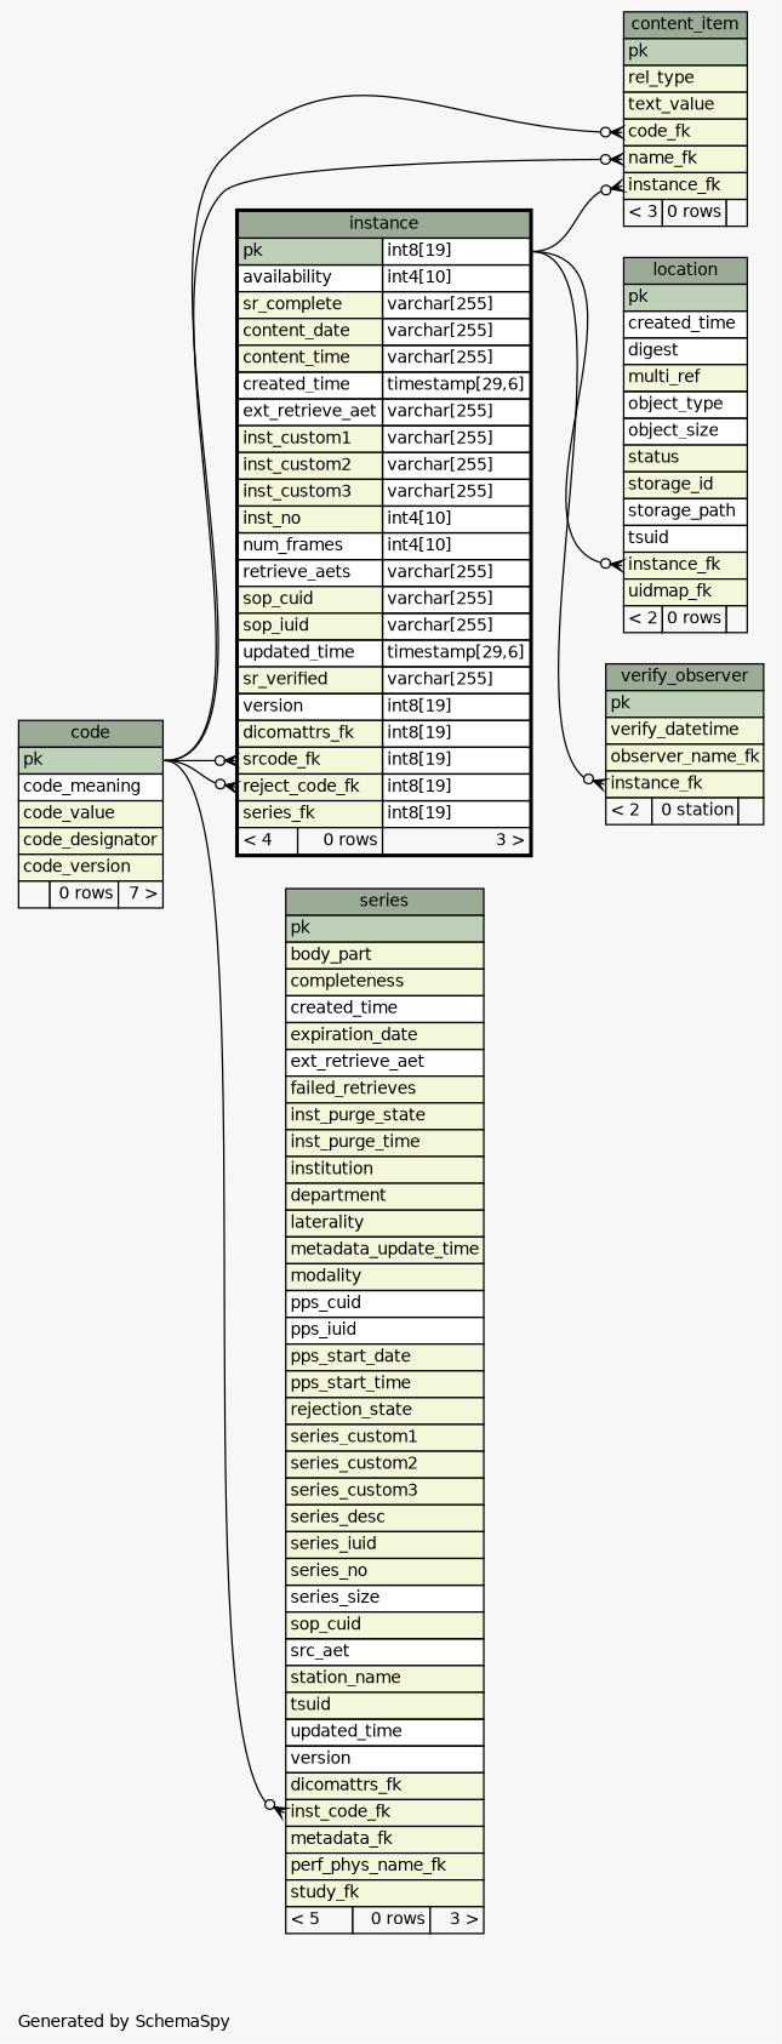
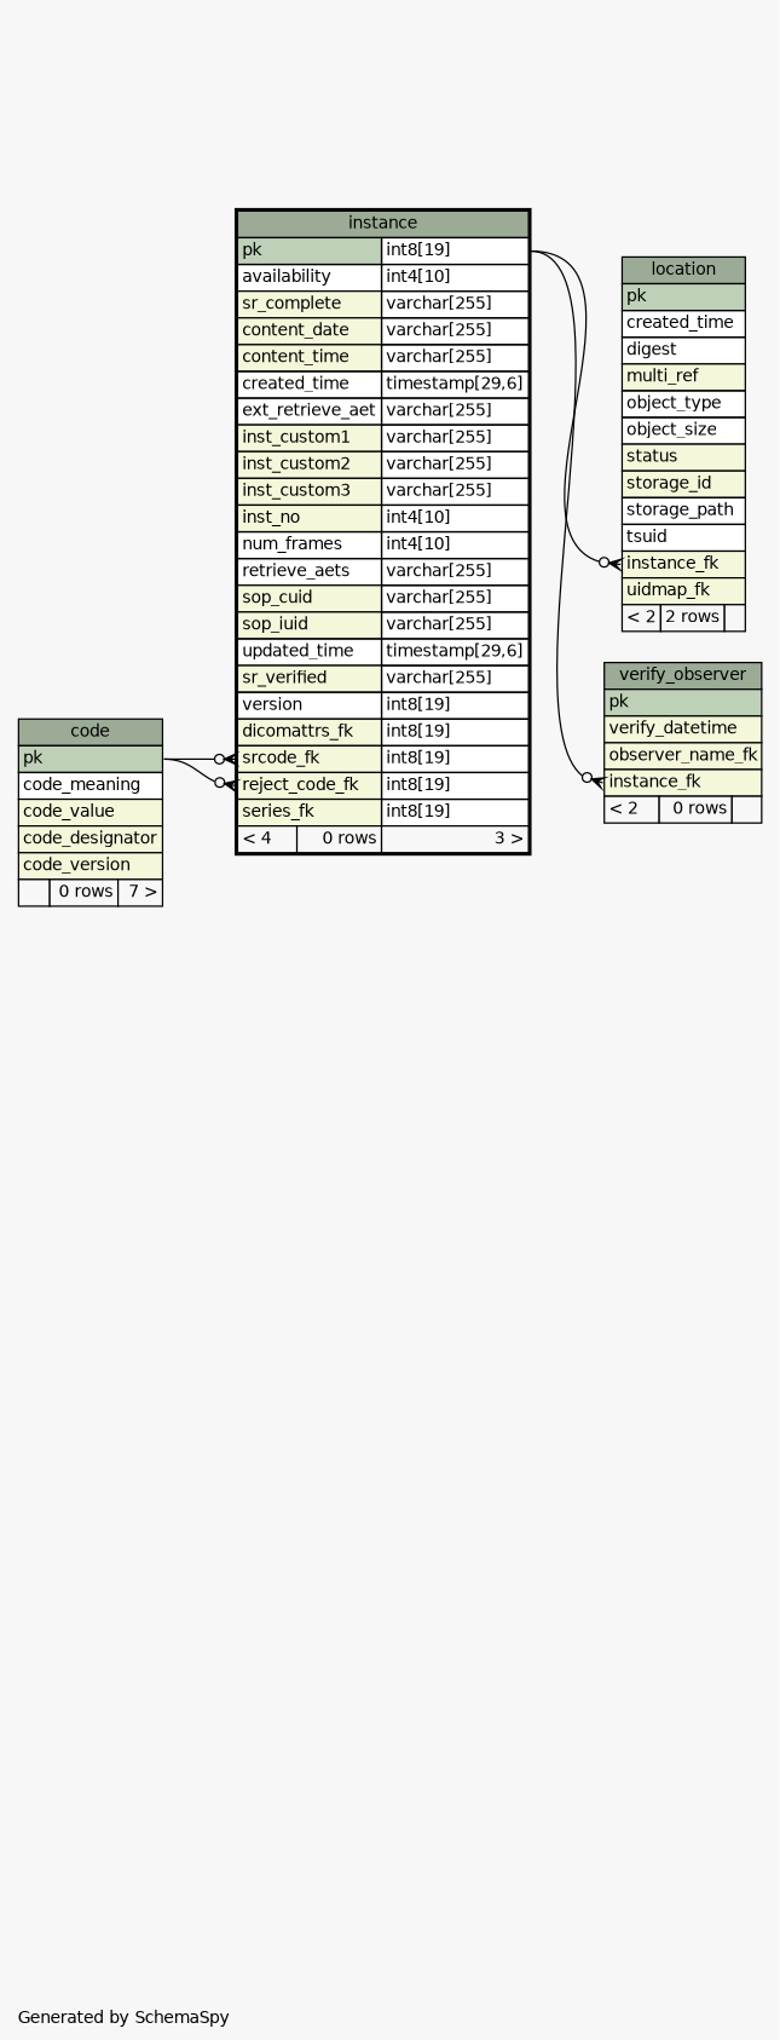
  digraph {
    bgcolor="#f7f7f7"
    fontname=Helvetica
    fontsize=11
    label="\nGenerated by SchemaSpy"
    labeljust=l
    nodesep=0.18
    rankdir=RL
    ranksep=0.46
    node [fontname=Helvetica fontsize=11 shape=plaintext]
    edge [arrowhead=none arrowsize=0.8 arrowtail=crowodot dir=back headport="pk:e" tailport="instance_fk:w"]
-   n1 [label=<     <TABLE BORDER="0" CELLBORDER="1" CELLSPACING="0" BGCOLOR="#ffffff">       <TR><TD COLSPAN="3" BGCOLOR="#9bab96" ALIGN="CENTER">content_item</TD></TR>       <TR><TD PORT="pk" COLSPAN="3" BGCOLOR="#bed1b8" ALIGN="LEFT">pk</TD></TR>       <TR><TD PORT="rel_type" COLSPAN="3" BGCOLOR="#f4f7da" ALIGN="LEFT">rel_type</TD></TR>       <TR><TD PORT="text_value" COLSPAN="3" BGCOLOR="#f4f7da" ALIGN="LEFT">text_value</TD></TR>       <TR><TD PORT="code_fk" COLSPAN="3" BGCOLOR="#f4f7da" ALIGN="LEFT">code_fk</TD></TR>       <TR><TD PORT="name_fk" COLSPAN="3" BGCOLOR="#f4f7da" ALIGN="LEFT">name_fk</TD></TR>       <TR><TD PORT="instance_fk" COLSPAN="3" BGCOLOR="#f4f7da" ALIGN="LEFT">instance_fk</TD></TR>       <TR><TD ALIGN="LEFT" BGCOLOR="#f7f7f7">&lt; 3</TD><TD ALIGN="RIGHT" BGCOLOR="#f7f7f7">0 rows</TD><TD ALIGN="RIGHT" BGCOLOR="#f7f7f7">  </TD></TR>     </TABLE>>]
    n2 [label=<     <TABLE BORDER="0" CELLBORDER="1" CELLSPACING="0" BGCOLOR="#ffffff">       <TR><TD COLSPAN="3" BGCOLOR="#9bab96" ALIGN="CENTER">code</TD></TR>       <TR><TD PORT="pk" COLSPAN="3" BGCOLOR="#bed1b8" ALIGN="LEFT">pk</TD></TR>       <TR><TD PORT="code_meaning" COLSPAN="3" ALIGN="LEFT">code_meaning</TD></TR>       <TR><TD PORT="code_value" COLSPAN="3" BGCOLOR="#f4f7da" ALIGN="LEFT">code_value</TD></TR>       <TR><TD PORT="code_designator" COLSPAN="3" BGCOLOR="#f4f7da" ALIGN="LEFT">code_designator</TD></TR>       <TR><TD PORT="code_version" COLSPAN="3" BGCOLOR="#f4f7da" ALIGN="LEFT">code_version</TD></TR>       <TR><TD ALIGN="LEFT" BGCOLOR="#f7f7f7">  </TD><TD ALIGN="RIGHT" BGCOLOR="#f7f7f7">0 rows</TD><TD ALIGN="RIGHT" BGCOLOR="#f7f7f7">7 &gt;</TD></TR>     </TABLE>>]
    n3 [label=<     <TABLE BORDER="2" CELLBORDER="1" CELLSPACING="0" BGCOLOR="#ffffff">       <TR><TD COLSPAN="3" BGCOLOR="#9bab96" ALIGN="CENTER">instance</TD></TR>       <TR><TD PORT="pk" COLSPAN="2" BGCOLOR="#bed1b8" ALIGN="LEFT">pk</TD><TD PORT="pk.type" ALIGN="LEFT">int8[19]</TD></TR>       <TR><TD PORT="availability" COLSPAN="2" ALIGN="LEFT">availability</TD><TD PORT="availability.type" ALIGN="LEFT">int4[10]</TD></TR>       <TR><TD PORT="sr_complete" COLSPAN="2" BGCOLOR="#f4f7da" ALIGN="LEFT">sr_complete</TD><TD PORT="sr_complete.type" ALIGN="LEFT">varchar[255]</TD></TR>       <TR><TD PORT="content_date" COLSPAN="2" BGCOLOR="#f4f7da" ALIGN="LEFT">content_date</TD><TD PORT="content_date.type" ALIGN="LEFT">varchar[255]</TD></TR>       <TR><TD PORT="content_time" COLSPAN="2" BGCOLOR="#f4f7da" ALIGN="LEFT">content_time</TD><TD PORT="content_time.type" ALIGN="LEFT">varchar[255]</TD></TR>       <TR><TD PORT="created_time" COLSPAN="2" ALIGN="LEFT">created_time</TD><TD PORT="created_time.type" ALIGN="LEFT">timestamp[29,6]</TD></TR>       <TR><TD PORT="ext_retrieve_aet" COLSPAN="2" ALIGN="LEFT">ext_retrieve_aet</TD><TD PORT="ext_retrieve_aet.type" ALIGN="LEFT">varchar[255]</TD></TR>       <TR><TD PORT="inst_custom1" COLSPAN="2" BGCOLOR="#f4f7da" ALIGN="LEFT">inst_custom1</TD><TD PORT="inst_custom1.type" ALIGN="LEFT">varchar[255]</TD></TR>       <TR><TD PORT="inst_custom2" COLSPAN="2" BGCOLOR="#f4f7da" ALIGN="LEFT">inst_custom2</TD><TD PORT="inst_custom2.type" ALIGN="LEFT">varchar[255]</TD></TR>       <TR><TD PORT="inst_custom3" COLSPAN="2" BGCOLOR="#f4f7da" ALIGN="LEFT">inst_custom3</TD><TD PORT="inst_custom3.type" ALIGN="LEFT">varchar[255]</TD></TR>       <TR><TD PORT="inst_no" COLSPAN="2" BGCOLOR="#f4f7da" ALIGN="LEFT">inst_no</TD><TD PORT="inst_no.type" ALIGN="LEFT">int4[10]</TD></TR>       <TR><TD PORT="num_frames" COLSPAN="2" ALIGN="LEFT">num_frames</TD><TD PORT="num_frames.type" ALIGN="LEFT">int4[10]</TD></TR>       <TR><TD PORT="retrieve_aets" COLSPAN="2" ALIGN="LEFT">retrieve_aets</TD><TD PORT="retrieve_aets.type" ALIGN="LEFT">varchar[255]</TD></TR>       <TR><TD PORT="sop_cuid" COLSPAN="2" BGCOLOR="#f4f7da" ALIGN="LEFT">sop_cuid</TD><TD PORT="sop_cuid.type" ALIGN="LEFT">varchar[255]</TD></TR>       <TR><TD PORT="sop_iuid" COLSPAN="2" BGCOLOR="#f4f7da" ALIGN="LEFT">sop_iuid</TD><TD PORT="sop_iuid.type" ALIGN="LEFT">varchar[255]</TD></TR>       <TR><TD PORT="updated_time" COLSPAN="2" ALIGN="LEFT">updated_time</TD><TD PORT="updated_time.type" ALIGN="LEFT">timestamp[29,6]</TD></TR>       <TR><TD PORT="sr_verified" COLSPAN="2" BGCOLOR="#f4f7da" ALIGN="LEFT">sr_verified</TD><TD PORT="sr_verified.type" ALIGN="LEFT">varchar[255]</TD></TR>       <TR><TD PORT="version" COLSPAN="2" ALIGN="LEFT">version</TD><TD PORT="version.type" ALIGN="LEFT">int8[19]</TD></TR>       <TR><TD PORT="dicomattrs_fk" COLSPAN="2" BGCOLOR="#f4f7da" ALIGN="LEFT">dicomattrs_fk</TD><TD PORT="dicomattrs_fk.type" ALIGN="LEFT">int8[19]</TD></TR>       <TR><TD PORT="srcode_fk" COLSPAN="2" BGCOLOR="#f4f7da" ALIGN="LEFT">srcode_fk</TD><TD PORT="srcode_fk.type" ALIGN="LEFT">int8[19]</TD></TR>       <TR><TD PORT="reject_code_fk" COLSPAN="2" BGCOLOR="#f4f7da" ALIGN="LEFT">reject_code_fk</TD><TD PORT="reject_code_fk.type" ALIGN="LEFT">int8[19]</TD></TR>       <TR><TD PORT="series_fk" COLSPAN="2" BGCOLOR="#f4f7da" ALIGN="LEFT">series_fk</TD><TD PORT="series_fk.type" ALIGN="LEFT">int8[19]</TD></TR>       <TR><TD ALIGN="LEFT" BGCOLOR="#f7f7f7">&lt; 4</TD><TD ALIGN="RIGHT" BGCOLOR="#f7f7f7">0 rows</TD><TD ALIGN="RIGHT" BGCOLOR="#f7f7f7">3 &gt;</TD></TR>     </TABLE>>]
-   n4 [label=<     <TABLE BORDER="0" CELLBORDER="1" CELLSPACING="0" BGCOLOR="#ffffff">       <TR><TD COLSPAN="3" BGCOLOR="#9bab96" ALIGN="CENTER">series</TD></TR>       <TR><TD PORT="pk" COLSPAN="3" BGCOLOR="#bed1b8" ALIGN="LEFT">pk</TD></TR>       <TR><TD PORT="body_part" COLSPAN="3" BGCOLOR="#f4f7da" ALIGN="LEFT">body_part</TD></TR>       <TR><TD PORT="completeness" COLSPAN="3" BGCOLOR="#f4f7da" ALIGN="LEFT">completeness</TD></TR>       <TR><TD PORT="created_time" COLSPAN="3" ALIGN="LEFT">created_time</TD></TR>       <TR><TD PORT="expiration_date" COLSPAN="3" BGCOLOR="#f4f7da" ALIGN="LEFT">expiration_date</TD></TR>       <TR><TD PORT="ext_retrieve_aet" COLSPAN="3" ALIGN="LEFT">ext_retrieve_aet</TD></TR>       <TR><TD PORT="failed_retrieves" COLSPAN="3" BGCOLOR="#f4f7da" ALIGN="LEFT">failed_retrieves</TD></TR>       <TR><TD PORT="inst_purge_state" COLSPAN="3" BGCOLOR="#f4f7da" ALIGN="LEFT">inst_purge_state</TD></TR>       <TR><TD PORT="inst_purge_time" COLSPAN="3" BGCOLOR="#f4f7da" ALIGN="LEFT">inst_purge_time</TD></TR>       <TR><TD PORT="institution" COLSPAN="3" BGCOLOR="#f4f7da" ALIGN="LEFT">institution</TD></TR>       <TR><TD PORT="department" COLSPAN="3" BGCOLOR="#f4f7da" ALIGN="LEFT">department</TD></TR>       <TR><TD PORT="laterality" COLSPAN="3" BGCOLOR="#f4f7da" ALIGN="LEFT">laterality</TD></TR>       <TR><TD PORT="metadata_update_time" COLSPAN="3" BGCOLOR="#f4f7da" ALIGN="LEFT">metadata_update_time</TD></TR>       <TR><TD PORT="modality" COLSPAN="3" BGCOLOR="#f4f7da" ALIGN="LEFT">modality</TD></TR>       <TR><TD PORT="pps_cuid" COLSPAN="3" ALIGN="LEFT">pps_cuid</TD></TR>       <TR><TD PORT="pps_iuid" COLSPAN="3" ALIGN="LEFT">pps_iuid</TD></TR>       <TR><TD PORT="pps_start_date" COLSPAN="3" BGCOLOR="#f4f7da" ALIGN="LEFT">pps_start_date</TD></TR>       <TR><TD PORT="pps_start_time" COLSPAN="3" BGCOLOR="#f4f7da" ALIGN="LEFT">pps_start_time</TD></TR>       <TR><TD PORT="rejection_state" COLSPAN="3" BGCOLOR="#f4f7da" ALIGN="LEFT">rejection_state</TD></TR>       <TR><TD PORT="series_custom1" COLSPAN="3" BGCOLOR="#f4f7da" ALIGN="LEFT">series_custom1</TD></TR>       <TR><TD PORT="series_custom2" COLSPAN="3" BGCOLOR="#f4f7da" ALIGN="LEFT">series_custom2</TD></TR>       <TR><TD PORT="series_custom3" COLSPAN="3" BGCOLOR="#f4f7da" ALIGN="LEFT">series_custom3</TD></TR>       <TR><TD PORT="series_desc" COLSPAN="3" BGCOLOR="#f4f7da" ALIGN="LEFT">series_desc</TD></TR>       <TR><TD PORT="series_iuid" COLSPAN="3" BGCOLOR="#f4f7da" ALIGN="LEFT">series_iuid</TD></TR>       <TR><TD PORT="series_no" COLSPAN="3" BGCOLOR="#f4f7da" ALIGN="LEFT">series_no</TD></TR>       <TR><TD PORT="series_size" COLSPAN="3" ALIGN="LEFT">series_size</TD></TR>       <TR><TD PORT="sop_cuid" COLSPAN="3" BGCOLOR="#f4f7da" ALIGN="LEFT">sop_cuid</TD></TR>       <TR><TD PORT="src_aet" COLSPAN="3" ALIGN="LEFT">src_aet</TD></TR>       <TR><TD PORT="station_name" COLSPAN="3" BGCOLOR="#f4f7da" ALIGN="LEFT">station_name</TD></TR>       <TR><TD PORT="tsuid" COLSPAN="3" BGCOLOR="#f4f7da" ALIGN="LEFT">tsuid</TD></TR>       <TR><TD PORT="updated_time" COLSPAN="3" ALIGN="LEFT">updated_time</TD></TR>       <TR><TD PORT="version" COLSPAN="3" ALIGN="LEFT">version</TD></TR>       <TR><TD PORT="dicomattrs_fk" COLSPAN="3" BGCOLOR="#f4f7da" ALIGN="LEFT">dicomattrs_fk</TD></TR>       <TR><TD PORT="inst_code_fk" COLSPAN="3" BGCOLOR="#f4f7da" ALIGN="LEFT">inst_code_fk</TD></TR>       <TR><TD PORT="metadata_fk" COLSPAN="3" BGCOLOR="#f4f7da" ALIGN="LEFT">metadata_fk</TD></TR>       <TR><TD PORT="perf_phys_name_fk" COLSPAN="3" BGCOLOR="#f4f7da" ALIGN="LEFT">perf_phys_name_fk</TD></TR>       <TR><TD PORT="study_fk" COLSPAN="3" BGCOLOR="#f4f7da" ALIGN="LEFT">study_fk</TD></TR>       <TR><TD ALIGN="LEFT" BGCOLOR="#f7f7f7">&lt; 5</TD><TD ALIGN="RIGHT" BGCOLOR="#f7f7f7">0 rows</TD><TD ALIGN="RIGHT" BGCOLOR="#f7f7f7">3 &gt;</TD></TR>     </TABLE>>]
-   n5 [label=<     <TABLE BORDER="0" CELLBORDER="1" CELLSPACING="0" BGCOLOR="#ffffff">       <TR><TD COLSPAN="3" BGCOLOR="#9bab96" ALIGN="CENTER">location</TD></TR>       <TR><TD PORT="pk" COLSPAN="3" BGCOLOR="#bed1b8" ALIGN="LEFT">pk</TD></TR>       <TR><TD PORT="created_time" COLSPAN="3" ALIGN="LEFT">created_time</TD></TR>       <TR><TD PORT="digest" COLSPAN="3" ALIGN="LEFT">digest</TD></TR>       <TR><TD PORT="multi_ref" COLSPAN="3" BGCOLOR="#f4f7da" ALIGN="LEFT">multi_ref</TD></TR>       <TR><TD PORT="object_type" COLSPAN="3" ALIGN="LEFT">object_type</TD></TR>       <TR><TD PORT="object_size" COLSPAN="3" ALIGN="LEFT">object_size</TD></TR>       <TR><TD PORT="status" COLSPAN="3" BGCOLOR="#f4f7da" ALIGN="LEFT">status</TD></TR>       <TR><TD PORT="storage_id" COLSPAN="3" BGCOLOR="#f4f7da" ALIGN="LEFT">storage_id</TD></TR>       <TR><TD PORT="storage_path" COLSPAN="3" ALIGN="LEFT">storage_path</TD></TR>       <TR><TD PORT="tsuid" COLSPAN="3" ALIGN="LEFT">tsuid</TD></TR>       <TR><TD PORT="instance_fk" COLSPAN="3" BGCOLOR="#f4f7da" ALIGN="LEFT">instance_fk</TD></TR>       <TR><TD PORT="uidmap_fk" COLSPAN="3" BGCOLOR="#f4f7da" ALIGN="LEFT">uidmap_fk</TD></TR>       <TR><TD ALIGN="LEFT" BGCOLOR="#f7f7f7">&lt; 2</TD><TD ALIGN="RIGHT" BGCOLOR="#f7f7f7">0 rows</TD><TD ALIGN="RIGHT" BGCOLOR="#f7f7f7">  </TD></TR>     </TABLE>>]
-   n6 [label=<     <TABLE BORDER="0" CELLBORDER="1" CELLSPACING="0" BGCOLOR="#ffffff">       <TR><TD COLSPAN="3" BGCOLOR="#9bab96" ALIGN="CENTER">verify_observer</TD></TR>       <TR><TD PORT="pk" COLSPAN="3" BGCOLOR="#bed1b8" ALIGN="LEFT">pk</TD></TR>       <TR><TD PORT="verify_datetime" COLSPAN="3" BGCOLOR="#f4f7da" ALIGN="LEFT">verify_datetime</TD></TR>       <TR><TD PORT="observer_name_fk" COLSPAN="3" BGCOLOR="#f4f7da" ALIGN="LEFT">observer_name_fk</TD></TR>       <TR><TD PORT="instance_fk" COLSPAN="3" BGCOLOR="#f4f7da" ALIGN="LEFT">instance_fk</TD></TR>       <TR><TD ALIGN="LEFT" BGCOLOR="#f7f7f7">&lt; 2</TD><TD ALIGN="RIGHT" BGCOLOR="#f7f7f7">0 station</TD><TD ALIGN="RIGHT" BGCOLOR="#f7f7f7">  </TD></TR>     </TABLE>>]
-   n1 -> n2 [tailport="code_fk:w"]
-   n1 -> n2 [tailport="name_fk:w"]
-   n1 -> n3 [headport="pk.type:e"]
+   n5 [label=<     <TABLE BORDER="0" CELLBORDER="1" CELLSPACING="0" BGCOLOR="#ffffff">       <TR><TD COLSPAN="3" BGCOLOR="#9bab96" ALIGN="CENTER">location</TD></TR>       <TR><TD PORT="pk" COLSPAN="3" BGCOLOR="#bed1b8" ALIGN="LEFT">pk</TD></TR>       <TR><TD PORT="created_time" COLSPAN="3" ALIGN="LEFT">created_time</TD></TR>       <TR><TD PORT="digest" COLSPAN="3" ALIGN="LEFT">digest</TD></TR>       <TR><TD PORT="multi_ref" COLSPAN="3" BGCOLOR="#f4f7da" ALIGN="LEFT">multi_ref</TD></TR>       <TR><TD PORT="object_type" COLSPAN="3" ALIGN="LEFT">object_type</TD></TR>       <TR><TD PORT="object_size" COLSPAN="3" ALIGN="LEFT">object_size</TD></TR>       <TR><TD PORT="status" COLSPAN="3" BGCOLOR="#f4f7da" ALIGN="LEFT">status</TD></TR>       <TR><TD PORT="storage_id" COLSPAN="3" BGCOLOR="#f4f7da" ALIGN="LEFT">storage_id</TD></TR>       <TR><TD PORT="storage_path" COLSPAN="3" ALIGN="LEFT">storage_path</TD></TR>       <TR><TD PORT="tsuid" COLSPAN="3" ALIGN="LEFT">tsuid</TD></TR>       <TR><TD PORT="instance_fk" COLSPAN="3" BGCOLOR="#f4f7da" ALIGN="LEFT">instance_fk</TD></TR>       <TR><TD PORT="uidmap_fk" COLSPAN="3" BGCOLOR="#f4f7da" ALIGN="LEFT">uidmap_fk</TD></TR>       <TR><TD ALIGN="LEFT" BGCOLOR="#f7f7f7">&lt; 2</TD><TD ALIGN="RIGHT" BGCOLOR="#f7f7f7">2 rows</TD><TD ALIGN="RIGHT" BGCOLOR="#f7f7f7">  </TD></TR>     </TABLE>>]
+   n6 [label=<     <TABLE BORDER="0" CELLBORDER="1" CELLSPACING="0" BGCOLOR="#ffffff">       <TR><TD COLSPAN="3" BGCOLOR="#9bab96" ALIGN="CENTER">verify_observer</TD></TR>       <TR><TD PORT="pk" COLSPAN="3" BGCOLOR="#bed1b8" ALIGN="LEFT">pk</TD></TR>       <TR><TD PORT="verify_datetime" COLSPAN="3" BGCOLOR="#f4f7da" ALIGN="LEFT">verify_datetime</TD></TR>       <TR><TD PORT="observer_name_fk" COLSPAN="3" BGCOLOR="#f4f7da" ALIGN="LEFT">observer_name_fk</TD></TR>       <TR><TD PORT="instance_fk" COLSPAN="3" BGCOLOR="#f4f7da" ALIGN="LEFT">instance_fk</TD></TR>       <TR><TD ALIGN="LEFT" BGCOLOR="#f7f7f7">&lt; 2</TD><TD ALIGN="RIGHT" BGCOLOR="#f7f7f7">0 rows</TD><TD ALIGN="RIGHT" BGCOLOR="#f7f7f7">  </TD></TR>     </TABLE>>]
    n3 -> n2 [tailport="reject_code_fk:w"]
    n3 -> n2 [tailport="srcode_fk:w"]
-   n4 -> n2 [tailport="inst_code_fk:w"]
    n5 -> n3 [headport="pk.type:e"]
    n6 -> n3 [headport="pk.type:e"]
  }
